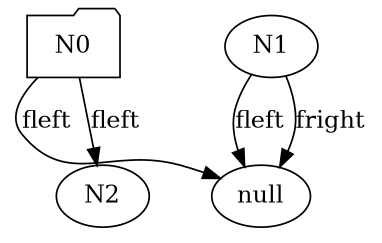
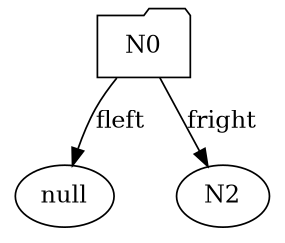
  digraph {
    nodesep=.5
    ordering=out
    node [shape=ellipse]
    N0 [shape=folder]
    null
    N2
-   N1
    N0 -> null [label=fleft]
-   N0 -> N2 [label=fleft]
-   N1 -> null [label=fleft]
-   N1 -> null [label=fright]
+   N0 -> N2 [label=fright]
  }
